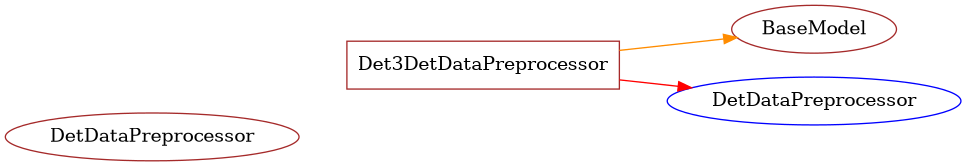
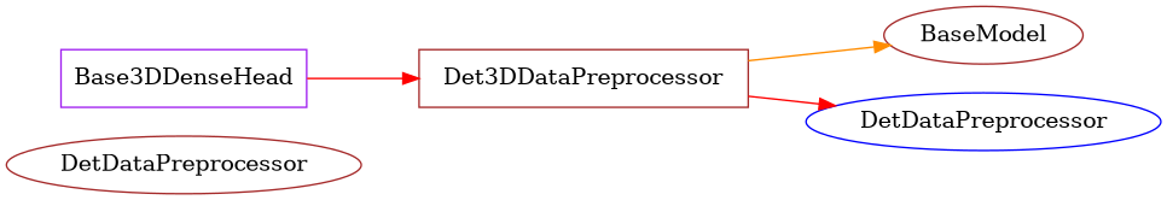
  digraph {
    rankdir=LR
    node [color=brown]
    edge [color=red]
    DetDataPreprocessor
-   n3 [label=Det3DetDataPreprocessor shape=polygon]
+   n2 [color=purple label=Base3DDenseHead shape=polygon]
+   n3 [label=Det3DDataPreprocessor shape=polygon]
    n4 [label=BaseModel]
    n5 [color=blue label=DetDataPreprocessor]
+   n2 -> n3
    n3 -> n4 [color=darkorange]
    n3 -> n5
  }
